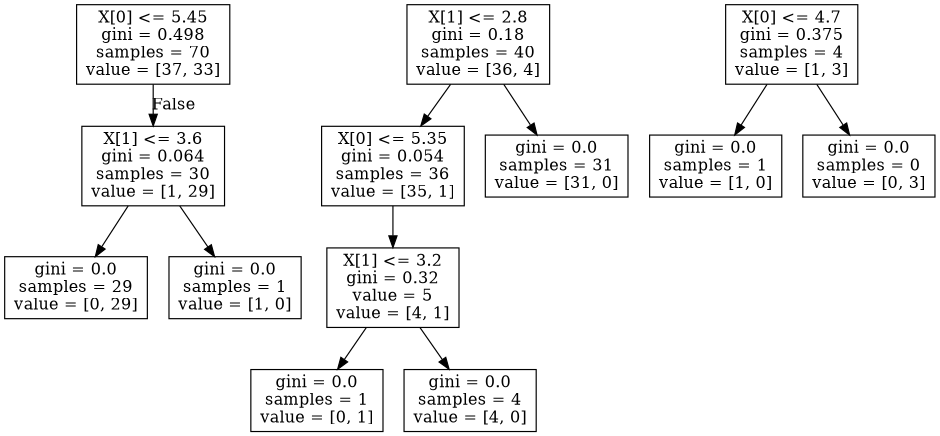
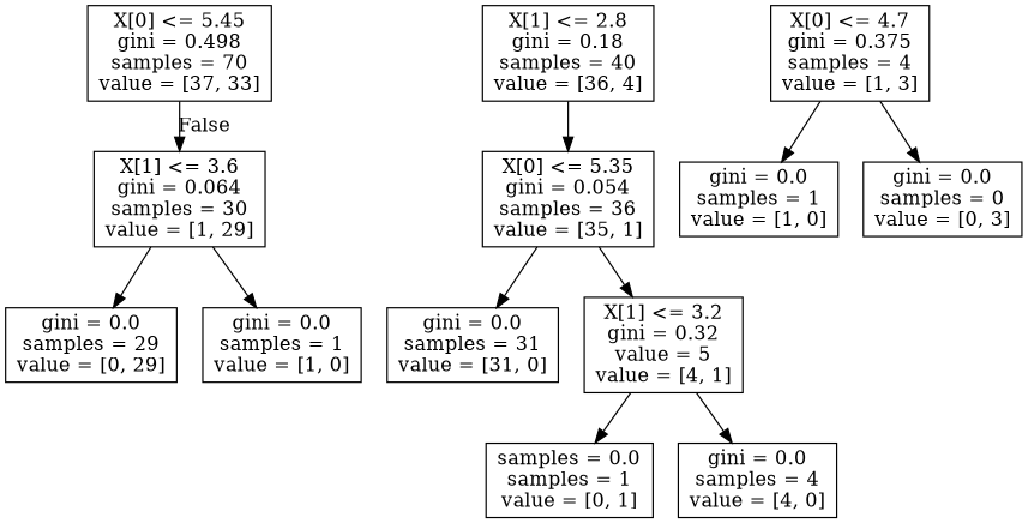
  digraph {
    node [shape=box]
    n1 [label="X[0] <= 5.45\ngini = 0.498\nsamples = 70\nvalue = [37, 33]"]
    n2 [label="X[1] <= 3.6\ngini = 0.064\nsamples = 30\nvalue = [1, 29]"]
    n3 [label="X[1] <= 2.8\ngini = 0.18\nsamples = 40\nvalue = [36, 4]"]
    n4 [label="X[0] <= 5.35\ngini = 0.054\nsamples = 36\nvalue = [35, 1]"]
    n5 [label="gini = 0.0\nsamples = 29\nvalue = [0, 29]"]
    n6 [label="gini = 0.0\nsamples = 1\nvalue = [1, 0]"]
    n7 [label="X[0] <= 4.7\ngini = 0.375\nsamples = 4\nvalue = [1, 3]"]
    n8 [label="gini = 0.0\nsamples = 1\nvalue = [1, 0]"]
    n9 [label="gini = 0.0\nsamples = 0\nvalue = [0, 3]"]
    n10 [label="gini = 0.0\nsamples = 31\nvalue = [31, 0]"]
    n11 [label="X[1] <= 3.2\ngini = 0.32\nvalue = 5\nvalue = [4, 1]"]
-   n12 [label="gini = 0.0\nsamples = 1\nvalue = [0, 1]"]
+   n12 [label="samples = 0.0\nsamples = 1\nvalue = [0, 1]"]
    n13 [label="gini = 0.0\nsamples = 4\nvalue = [4, 0]"]
    n1 -> n2 [headlabel=False labelangle=-45 labeldistance=2.5]
    n2 -> n5
    n2 -> n6
    n3 -> n4
-   n3 -> n10
+   n4 -> n10
    n4 -> n11
    n7 -> n8
    n7 -> n9
    n11 -> n12
    n11 -> n13
  }
